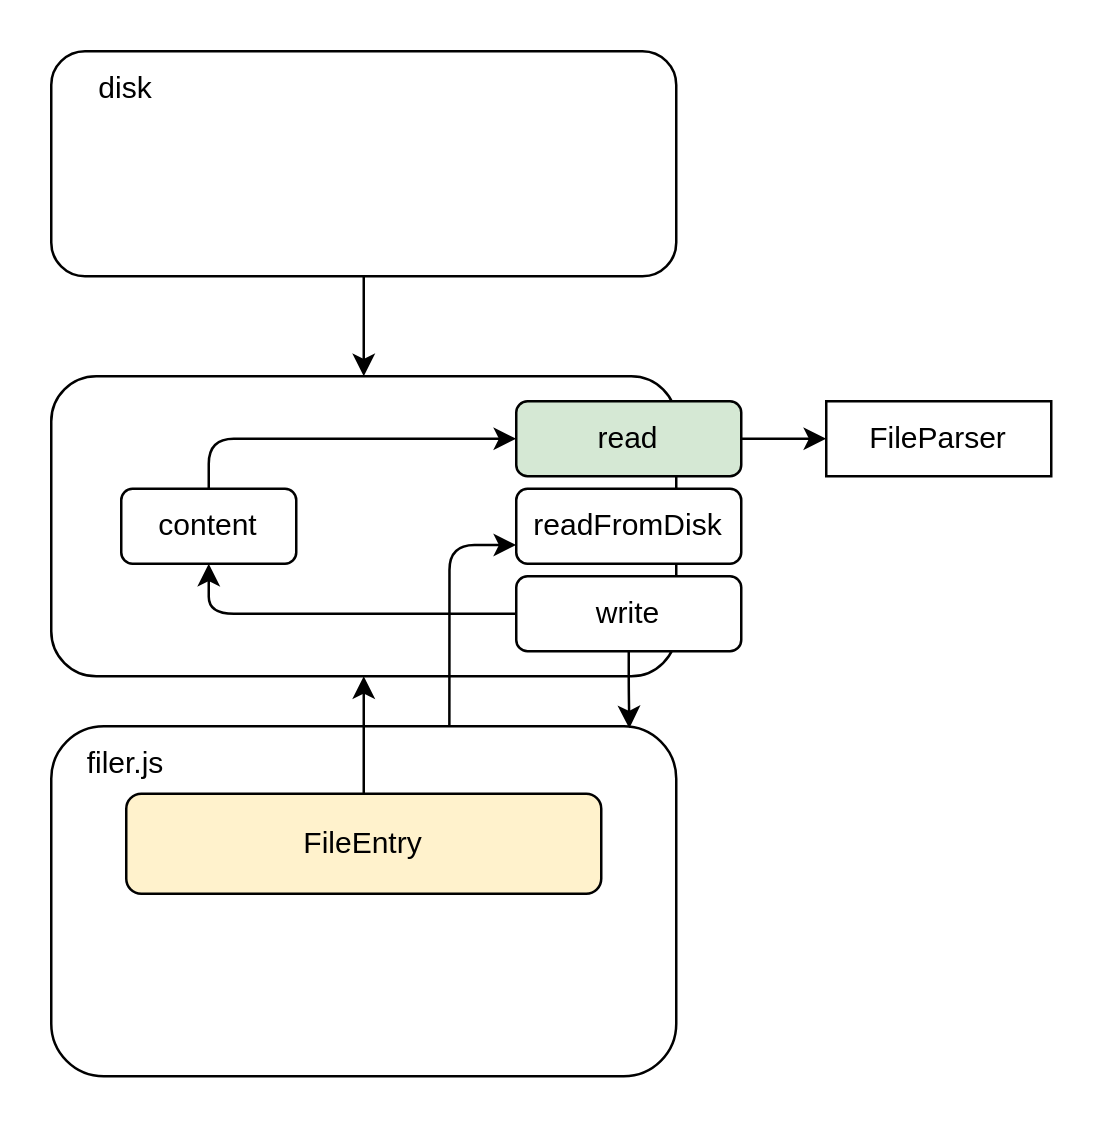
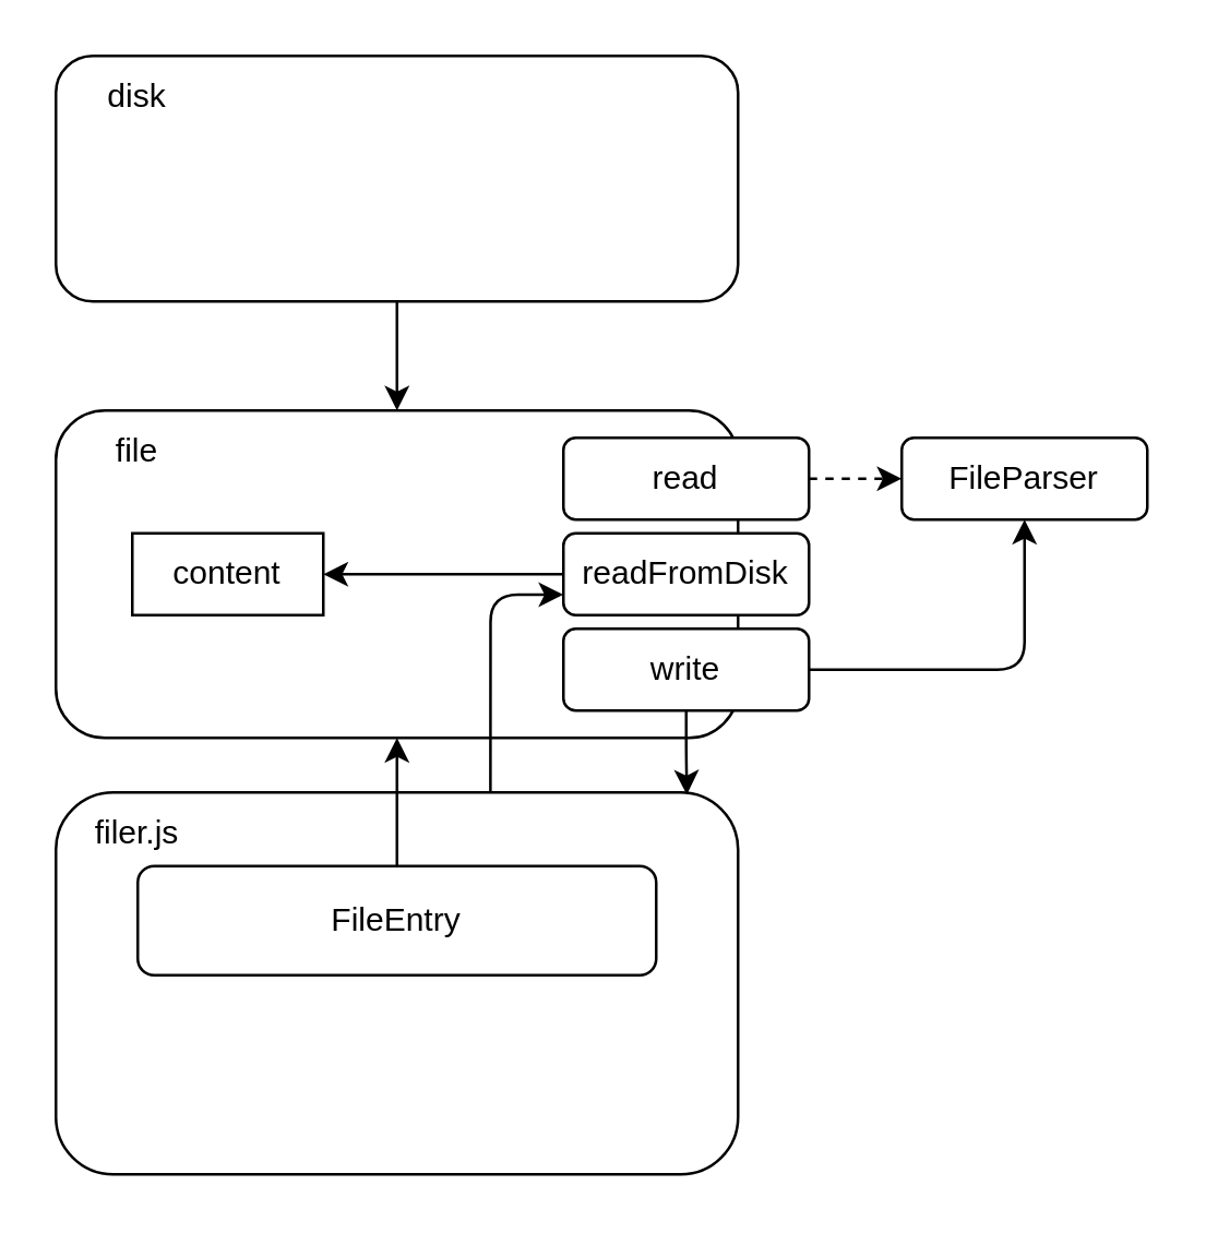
  <mxCell id="0" />
  <mxCell id="1" parent="0" />
  <mxCell id="2" value="" style="rounded=1;whiteSpace=wrap;html=1;" parent="1" vertex="1"><mxGeometry x="20" y="290" width="250" height="140" as="geometry" /></mxCell>
  <mxCell id="3" value="" style="rounded=1;whiteSpace=wrap;html=1;" parent="1" vertex="1"><mxGeometry x="20" y="150" width="250" height="120" as="geometry" /></mxCell>
  <mxCell id="4" style="edgeStyle=orthogonalEdgeStyle;html=1;exitX=0.5;exitY=0;exitDx=0;exitDy=0;entryX=0.5;entryY=1;entryDx=0;entryDy=0;" edge="1" parent="1" source="5" target="3"><mxGeometry relative="1" as="geometry" /></mxCell>
- <mxCell id="5" value="FileEntry" style="rounded=1;whiteSpace=wrap;html=1;fillColor=#fff2cc;" parent="1" vertex="1"><mxGeometry x="50" y="317" width="190" height="40" as="geometry" /></mxCell>
+ <mxCell id="5" value="FileEntry" style="rounded=1;whiteSpace=wrap;html=1;" parent="1" vertex="1"><mxGeometry x="50" y="317" width="190" height="40" as="geometry" /></mxCell>
  <mxCell id="6" value="filer.js" style="text;html=1;strokeColor=none;fillColor=none;align=center;verticalAlign=middle;whiteSpace=wrap;rounded=0;" parent="1" vertex="1"><mxGeometry x="20" y="290" width="60" height="30" as="geometry" /></mxCell>
- <mxCell id="7" style="edgeStyle=orthogonalEdgeStyle;html=1;exitX=0.5;exitY=0;exitDx=0;exitDy=0;entryX=0;entryY=0.5;entryDx=0;entryDy=0;" edge="1" parent="1" source="8" target="11"><mxGeometry relative="1" as="geometry" /></mxCell>
- <mxCell id="8" value="content" style="rounded=1;whiteSpace=wrap;html=1;" vertex="1" parent="1"><mxGeometry x="48" y="195" width="70" height="30" as="geometry" /></mxCell>
- <mxCell id="10" style="edgeStyle=orthogonalEdgeStyle;html=1;exitX=1;exitY=0.5;exitDx=0;exitDy=0;entryX=0;entryY=0.5;entryDx=0;entryDy=0;" edge="1" parent="1" source="11" target="19"><mxGeometry relative="1" as="geometry" /></mxCell>
- <mxCell id="11" value="read" style="rounded=1;whiteSpace=wrap;html=1;fillColor=#d5e8d4;" vertex="1" parent="1"><mxGeometry x="206" y="160" width="90" height="30" as="geometry" /></mxCell>
+ <mxCell id="8" value="content" style="whiteSpace=wrap;html=1;rounded=0;" vertex="1" parent="1"><mxGeometry x="48" y="195" width="70" height="30" as="geometry" /></mxCell>
+ <mxCell id="9" value="file" style="text;html=1;strokeColor=none;fillColor=none;align=center;verticalAlign=middle;whiteSpace=wrap;rounded=0;" vertex="1" parent="1"><mxGeometry x="20" y="150" width="60" height="30" as="geometry" /></mxCell>
+ <mxCell id="10" style="edgeStyle=orthogonalEdgeStyle;html=1;exitX=1;exitY=0.5;exitDx=0;exitDy=0;entryX=0;entryY=0.5;entryDx=0;entryDy=0;dashed=1;" edge="1" parent="1" source="11" target="19"><mxGeometry relative="1" as="geometry" /></mxCell>
+ <mxCell id="11" value="read" style="rounded=1;whiteSpace=wrap;html=1;" vertex="1" parent="1"><mxGeometry x="206" y="160" width="90" height="30" as="geometry" /></mxCell>
+ <mxCell id="12" style="edgeStyle=orthogonalEdgeStyle;html=1;exitX=0;exitY=0.5;exitDx=0;exitDy=0;entryX=1;entryY=0.5;entryDx=0;entryDy=0;" edge="1" parent="1" source="13" target="8"><mxGeometry relative="1" as="geometry" /></mxCell>
  <mxCell id="13" value="readFromDisk" style="rounded=1;whiteSpace=wrap;html=1;" vertex="1" parent="1"><mxGeometry x="206" y="195" width="90" height="30" as="geometry" /></mxCell>
  <mxCell id="14" style="edgeStyle=orthogonalEdgeStyle;html=1;exitX=0.5;exitY=1;exitDx=0;exitDy=0;entryX=0.925;entryY=0.006;entryDx=0;entryDy=0;entryPerimeter=0;" edge="1" parent="1" source="17" target="2"><mxGeometry relative="1" as="geometry" /></mxCell>
- <mxCell id="15" style="edgeStyle=orthogonalEdgeStyle;html=1;exitX=0;exitY=0.5;exitDx=0;exitDy=0;entryX=0.5;entryY=1;entryDx=0;entryDy=0;" edge="1" parent="1" source="17" target="8"><mxGeometry relative="1" as="geometry" /></mxCell>
+ <mxCell id="16" style="edgeStyle=orthogonalEdgeStyle;html=1;exitX=1;exitY=0.5;exitDx=0;exitDy=0;entryX=0.5;entryY=1;entryDx=0;entryDy=0;" edge="1" parent="1" source="17" target="19"><mxGeometry relative="1" as="geometry" /></mxCell>
  <mxCell id="17" value="write" style="rounded=1;whiteSpace=wrap;html=1;" vertex="1" parent="1"><mxGeometry x="206" y="230" width="90" height="30" as="geometry" /></mxCell>
  <mxCell id="18" style="edgeStyle=orthogonalEdgeStyle;html=1;exitX=0.637;exitY=-0.001;exitDx=0;exitDy=0;entryX=0;entryY=0.75;entryDx=0;entryDy=0;exitPerimeter=0;" edge="1" parent="1" source="2" target="13"><mxGeometry relative="1" as="geometry" /></mxCell>
- <mxCell id="19" value="FileParser" style="whiteSpace=wrap;html=1;rounded=0;" vertex="1" parent="1"><mxGeometry x="330" y="160" width="90" height="30" as="geometry" /></mxCell>
+ <mxCell id="19" value="FileParser" style="rounded=1;whiteSpace=wrap;html=1;" vertex="1" parent="1"><mxGeometry x="330" y="160" width="90" height="30" as="geometry" /></mxCell>
  <mxCell id="20" style="edgeStyle=orthogonalEdgeStyle;html=1;exitX=0.5;exitY=1;exitDx=0;exitDy=0;entryX=0.5;entryY=0;entryDx=0;entryDy=0;" edge="1" parent="1" source="21" target="3"><mxGeometry relative="1" as="geometry" /></mxCell>
  <mxCell id="21" value="" style="rounded=1;whiteSpace=wrap;html=1;" vertex="1" parent="1"><mxGeometry x="20" y="20" width="250" height="90" as="geometry" /></mxCell>
  <mxCell id="22" value="disk" style="text;html=1;strokeColor=none;fillColor=none;align=center;verticalAlign=middle;whiteSpace=wrap;rounded=0;" vertex="1" parent="1"><mxGeometry x="20" y="20" width="60" height="30" as="geometry" /></mxCell>
